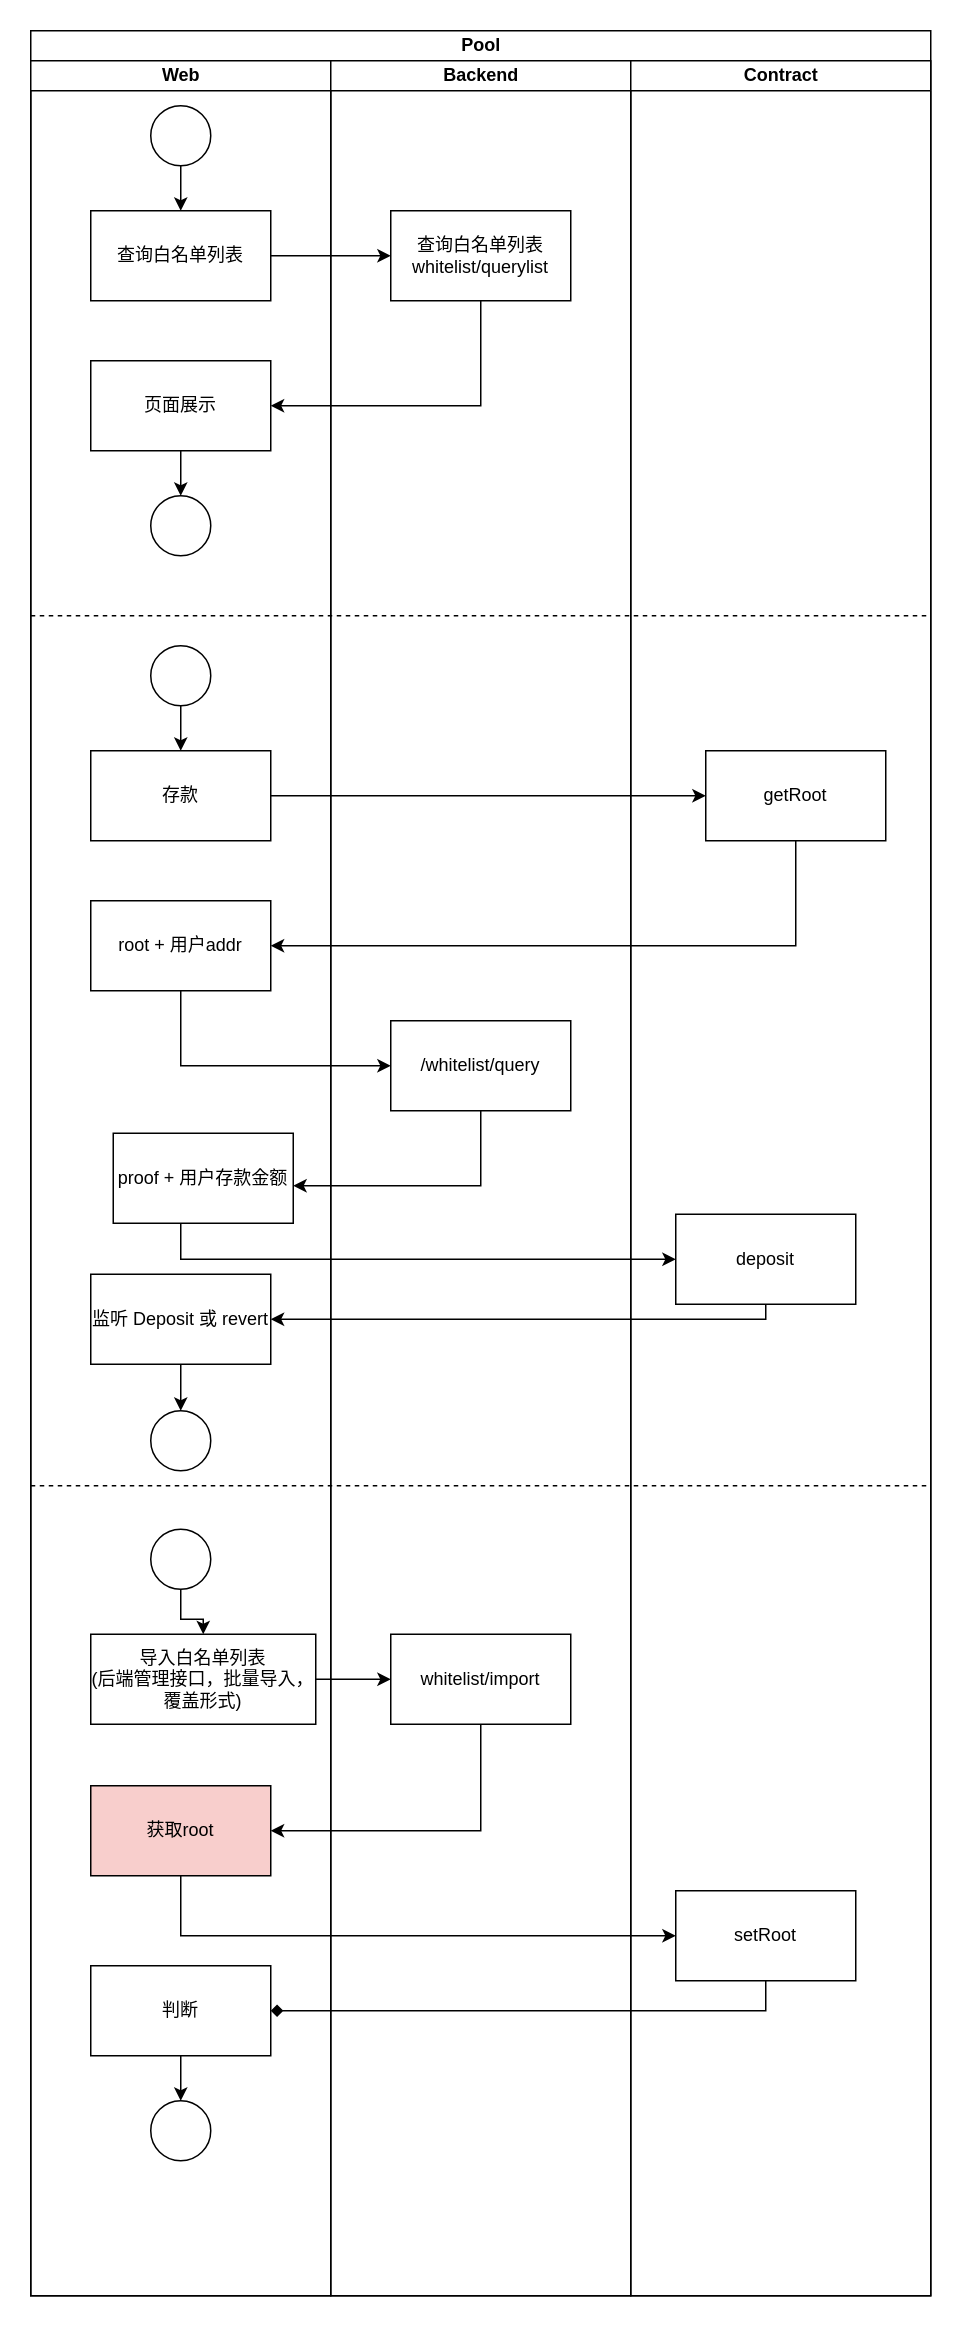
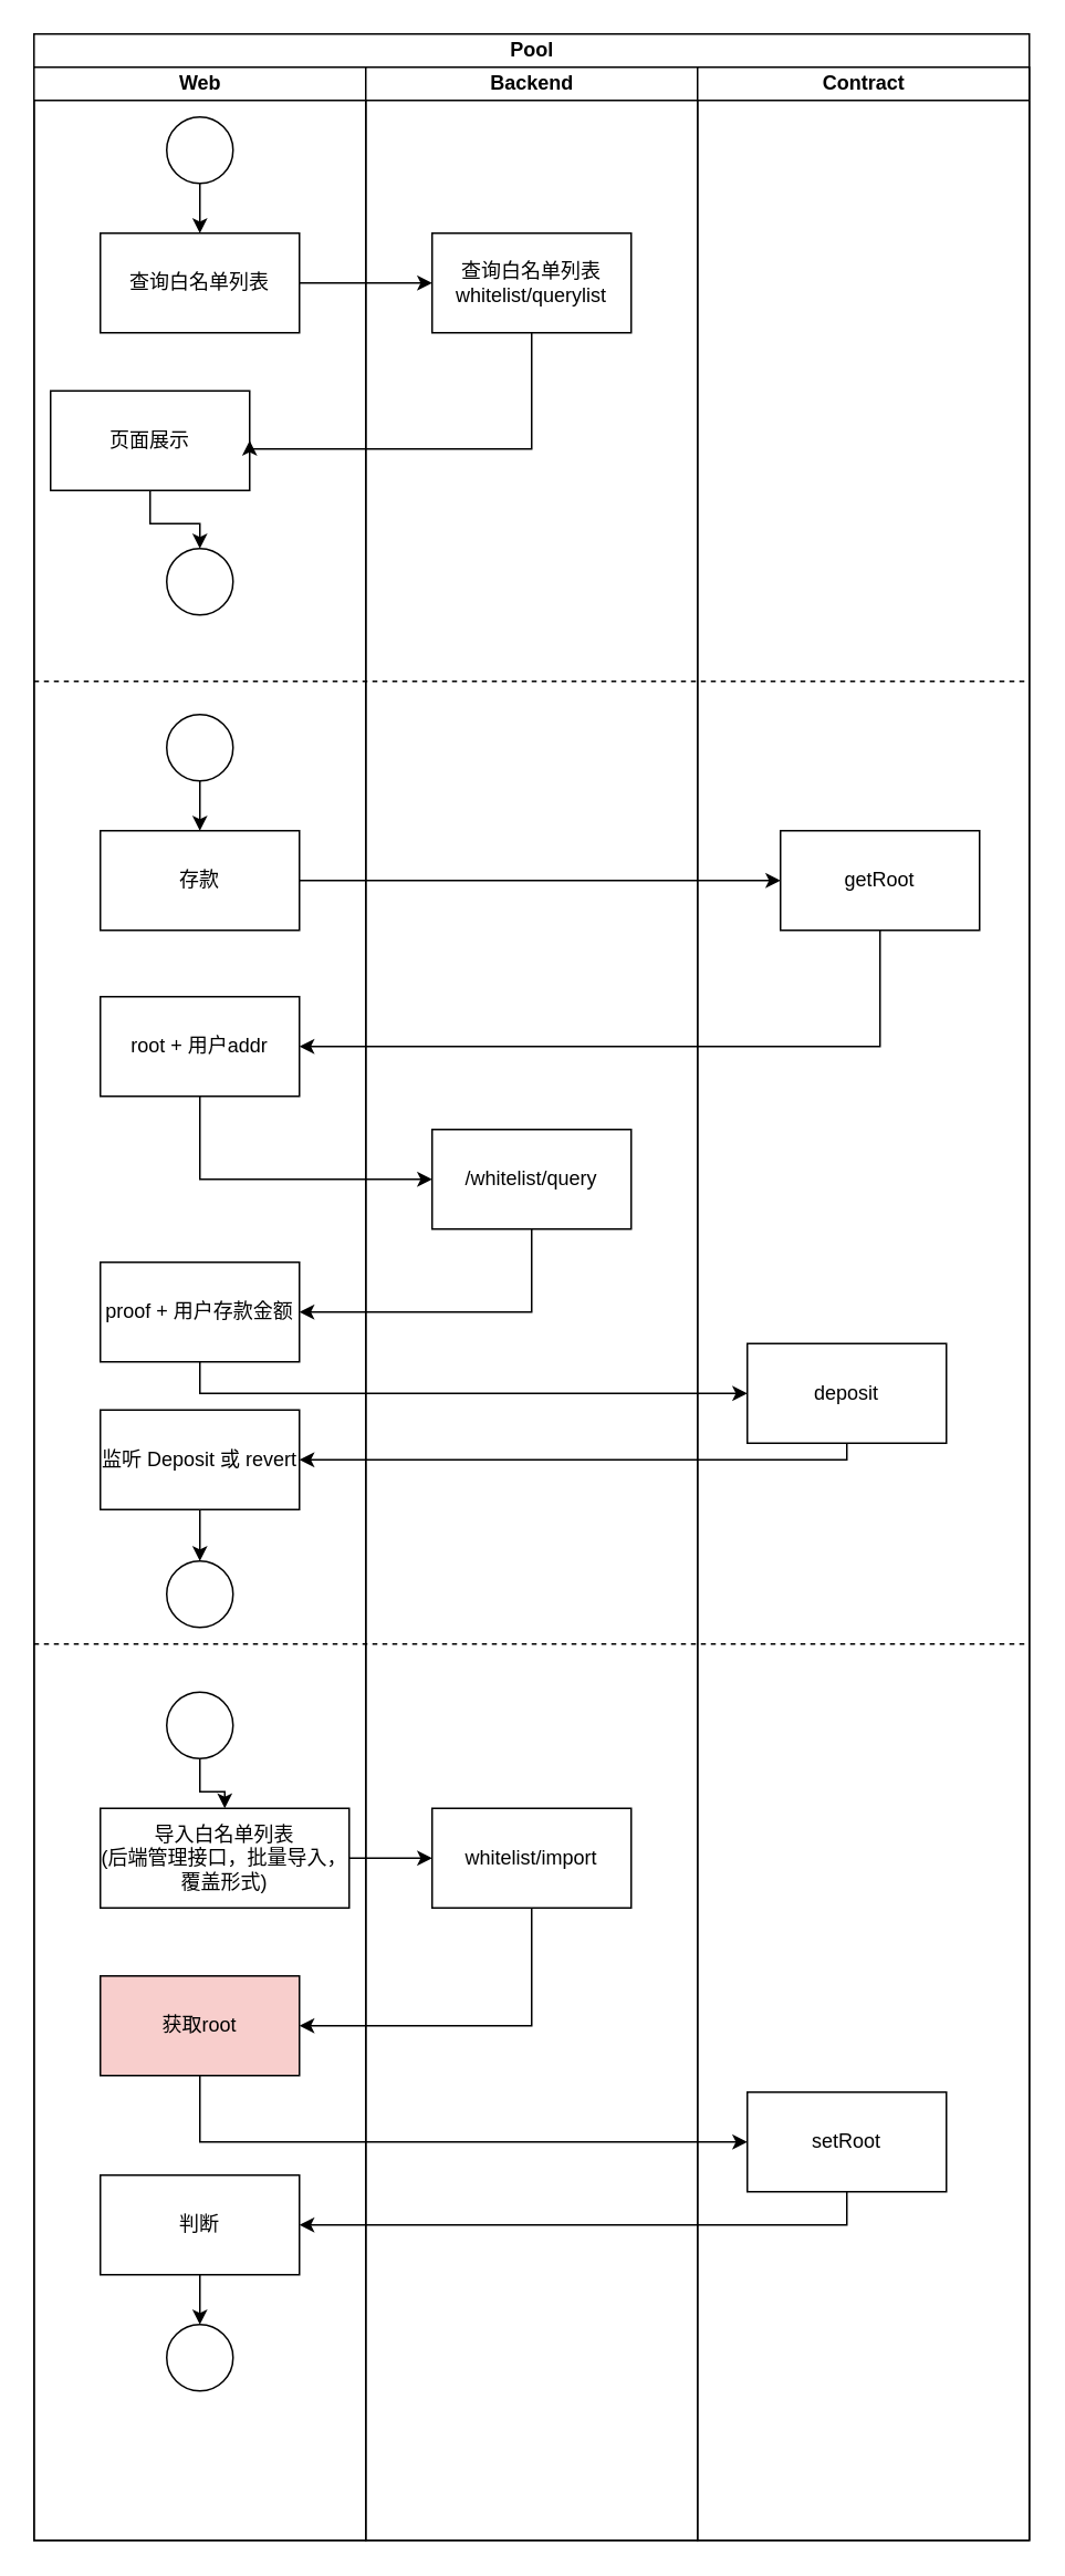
  <mxCell id="0" />
  <mxCell id="1" parent="0" />
  <mxCell id="2" value="Pool" style="swimlane;childLayout=stackLayout;resizeParent=1;resizeParentMax=0;startSize=20;html=1;" vertex="1" parent="1"><mxGeometry x="20" y="20" width="600" height="1510" as="geometry" /></mxCell>
  <mxCell id="3" value="Web" style="swimlane;startSize=20;html=1;" vertex="1" parent="2"><mxGeometry y="20" width="200" height="1490" as="geometry" /></mxCell>
  <mxCell id="4" value="" style="edgeStyle=orthogonalEdgeStyle;rounded=0;orthogonalLoop=1;jettySize=auto;html=1;" edge="1" parent="3" source="5" target="6"><mxGeometry relative="1" as="geometry" /></mxCell>
  <mxCell id="5" value="" style="ellipse;whiteSpace=wrap;html=1;" vertex="1" parent="3"><mxGeometry x="80.0" y="30" width="40" height="40" as="geometry" /></mxCell>
  <mxCell id="6" value="查询白名单列表" style="whiteSpace=wrap;html=1;" vertex="1" parent="3"><mxGeometry x="40.0" y="100" width="120" height="60" as="geometry" /></mxCell>
  <mxCell id="7" value="" style="edgeStyle=orthogonalEdgeStyle;rounded=0;orthogonalLoop=1;jettySize=auto;html=1;" edge="1" parent="3" source="8" target="9"><mxGeometry relative="1" as="geometry" /></mxCell>
- <mxCell id="8" value="页面展示" style="whiteSpace=wrap;html=1;" vertex="1" parent="3"><mxGeometry x="40.0" y="200" width="120" height="60" as="geometry" /></mxCell>
+ <mxCell id="8" value="页面展示" style="whiteSpace=wrap;html=1;" vertex="1" parent="3"><mxGeometry x="10" y="195" width="120" height="60" as="geometry" /></mxCell>
  <mxCell id="9" value="" style="ellipse;whiteSpace=wrap;html=1;" vertex="1" parent="3"><mxGeometry x="80.0" y="290" width="40" height="40" as="geometry" /></mxCell>
  <mxCell id="10" value="" style="ellipse;whiteSpace=wrap;html=1;" vertex="1" parent="3"><mxGeometry x="80.0" y="390" width="40" height="40" as="geometry" /></mxCell>
  <mxCell id="11" value="存款" style="whiteSpace=wrap;html=1;" vertex="1" parent="3"><mxGeometry x="40.0" y="460" width="120" height="60" as="geometry" /></mxCell>
  <mxCell id="12" value="" style="edgeStyle=orthogonalEdgeStyle;rounded=0;orthogonalLoop=1;jettySize=auto;html=1;" edge="1" parent="3" source="10" target="11"><mxGeometry relative="1" as="geometry" /></mxCell>
  <mxCell id="13" value="root + 用户addr" style="whiteSpace=wrap;html=1;" vertex="1" parent="3"><mxGeometry x="40.0" y="560" width="120" height="60" as="geometry" /></mxCell>
- <mxCell id="14" value="proof + 用户存款金额" style="whiteSpace=wrap;html=1;" vertex="1" parent="3"><mxGeometry x="55" y="715" width="120" height="60" as="geometry" /></mxCell>
+ <mxCell id="14" value="proof + 用户存款金额" style="whiteSpace=wrap;html=1;" vertex="1" parent="3"><mxGeometry x="40" y="720" width="120" height="60" as="geometry" /></mxCell>
  <mxCell id="15" value="" style="edgeStyle=orthogonalEdgeStyle;rounded=0;orthogonalLoop=1;jettySize=auto;html=1;" edge="1" parent="3" source="16" target="17"><mxGeometry relative="1" as="geometry" /></mxCell>
  <mxCell id="16" value="监听&amp;nbsp;Deposit 或 revert" style="whiteSpace=wrap;html=1;" vertex="1" parent="3"><mxGeometry x="40" y="809" width="120" height="60" as="geometry" /></mxCell>
  <mxCell id="17" value="" style="ellipse;whiteSpace=wrap;html=1;" vertex="1" parent="3"><mxGeometry x="80.0" y="900" width="40" height="40" as="geometry" /></mxCell>
  <mxCell id="18" value="" style="endArrow=none;dashed=1;html=1;rounded=0;" edge="1" parent="3"><mxGeometry width="50" height="50" relative="1" as="geometry"><mxPoint y="950" as="sourcePoint" /><mxPoint x="600" y="950" as="targetPoint" /></mxGeometry></mxCell>
  <mxCell id="19" value="" style="ellipse;whiteSpace=wrap;html=1;" vertex="1" parent="3"><mxGeometry x="80.0" y="979" width="40" height="40" as="geometry" /></mxCell>
  <mxCell id="20" value="导入白名单列表&lt;br&gt;(后端管理接口，批量导入，覆盖形式)" style="whiteSpace=wrap;html=1;" vertex="1" parent="3"><mxGeometry x="40.0" y="1049" width="150" height="60" as="geometry" /></mxCell>
  <mxCell id="21" value="" style="edgeStyle=orthogonalEdgeStyle;rounded=0;orthogonalLoop=1;jettySize=auto;html=1;" edge="1" parent="3" source="19" target="20"><mxGeometry relative="1" as="geometry" /></mxCell>
  <mxCell id="22" value="获取root" style="whiteSpace=wrap;html=1;fillColor=#f8cecc;" vertex="1" parent="3"><mxGeometry x="40" y="1150" width="120" height="60" as="geometry" /></mxCell>
  <mxCell id="23" value="" style="edgeStyle=orthogonalEdgeStyle;rounded=0;orthogonalLoop=1;jettySize=auto;html=1;" edge="1" parent="3" source="24" target="25"><mxGeometry relative="1" as="geometry" /></mxCell>
  <mxCell id="24" value="判断" style="whiteSpace=wrap;html=1;" vertex="1" parent="3"><mxGeometry x="40" y="1270" width="120" height="60" as="geometry" /></mxCell>
  <mxCell id="25" value="" style="ellipse;whiteSpace=wrap;html=1;" vertex="1" parent="3"><mxGeometry x="80.0" y="1360" width="40" height="40" as="geometry" /></mxCell>
  <mxCell id="26" value="Backend" style="swimlane;startSize=20;html=1;" vertex="1" parent="2"><mxGeometry x="200" y="20" width="200" height="1490" as="geometry" /></mxCell>
  <mxCell id="27" value="查询白名单列表&lt;br&gt;whitelist/querylist" style="whiteSpace=wrap;html=1;" vertex="1" parent="26"><mxGeometry x="40" y="100" width="120" height="60" as="geometry" /></mxCell>
  <mxCell id="28" value="/whitelist/query" style="whiteSpace=wrap;html=1;" vertex="1" parent="26"><mxGeometry x="40.0" y="640" width="120" height="60" as="geometry" /></mxCell>
  <mxCell id="29" value="whitelist/import" style="whiteSpace=wrap;html=1;" vertex="1" parent="26"><mxGeometry x="40" y="1049" width="120" height="60" as="geometry" /></mxCell>
  <mxCell id="30" value="Contract" style="swimlane;startSize=20;html=1;" vertex="1" parent="2"><mxGeometry x="400" y="20" width="200" height="1490" as="geometry" /></mxCell>
  <mxCell id="31" value="getRoot" style="whiteSpace=wrap;html=1;" vertex="1" parent="30"><mxGeometry x="50" y="460" width="120" height="60" as="geometry" /></mxCell>
  <mxCell id="32" value="deposit" style="whiteSpace=wrap;html=1;" vertex="1" parent="30"><mxGeometry x="30" y="769" width="120" height="60" as="geometry" /></mxCell>
  <mxCell id="33" value="setRoot" style="whiteSpace=wrap;html=1;" vertex="1" parent="30"><mxGeometry x="30" y="1220" width="120" height="60" as="geometry" /></mxCell>
  <mxCell id="34" style="edgeStyle=orthogonalEdgeStyle;rounded=0;orthogonalLoop=1;jettySize=auto;html=1;" edge="1" parent="2" source="6" target="27"><mxGeometry relative="1" as="geometry" /></mxCell>
  <mxCell id="35" style="edgeStyle=orthogonalEdgeStyle;rounded=0;orthogonalLoop=1;jettySize=auto;html=1;entryX=1;entryY=0.5;entryDx=0;entryDy=0;" edge="1" parent="2" source="27" target="8"><mxGeometry relative="1" as="geometry"><Array as="points"><mxPoint x="300" y="250" /></Array></mxGeometry></mxCell>
  <mxCell id="36" style="edgeStyle=orthogonalEdgeStyle;rounded=0;orthogonalLoop=1;jettySize=auto;html=1;" edge="1" parent="2" source="11" target="31"><mxGeometry relative="1" as="geometry" /></mxCell>
  <mxCell id="37" style="edgeStyle=orthogonalEdgeStyle;rounded=0;orthogonalLoop=1;jettySize=auto;html=1;entryX=1;entryY=0.5;entryDx=0;entryDy=0;" edge="1" parent="2" source="31" target="13"><mxGeometry relative="1" as="geometry"><Array as="points"><mxPoint x="510" y="610" /></Array></mxGeometry></mxCell>
  <mxCell id="38" style="edgeStyle=orthogonalEdgeStyle;rounded=0;orthogonalLoop=1;jettySize=auto;html=1;entryX=0;entryY=0.5;entryDx=0;entryDy=0;" edge="1" parent="2" source="13" target="28"><mxGeometry relative="1" as="geometry"><Array as="points"><mxPoint x="100" y="690" /></Array></mxGeometry></mxCell>
  <mxCell id="39" style="edgeStyle=orthogonalEdgeStyle;rounded=0;orthogonalLoop=1;jettySize=auto;html=1;" edge="1" parent="2" source="28" target="14"><mxGeometry relative="1" as="geometry"><Array as="points"><mxPoint x="300" y="770" /></Array></mxGeometry></mxCell>
  <mxCell id="40" style="edgeStyle=orthogonalEdgeStyle;rounded=0;orthogonalLoop=1;jettySize=auto;html=1;" edge="1" parent="2" source="14" target="32"><mxGeometry relative="1" as="geometry"><Array as="points"><mxPoint x="100" y="819" /></Array></mxGeometry></mxCell>
  <mxCell id="41" style="edgeStyle=orthogonalEdgeStyle;rounded=0;orthogonalLoop=1;jettySize=auto;html=1;" edge="1" parent="2" source="32" target="16"><mxGeometry relative="1" as="geometry"><Array as="points"><mxPoint x="490" y="859" /></Array></mxGeometry></mxCell>
  <mxCell id="42" style="edgeStyle=orthogonalEdgeStyle;rounded=0;orthogonalLoop=1;jettySize=auto;html=1;" edge="1" parent="2" source="20" target="29"><mxGeometry relative="1" as="geometry" /></mxCell>
  <mxCell id="43" style="edgeStyle=orthogonalEdgeStyle;rounded=0;orthogonalLoop=1;jettySize=auto;html=1;" edge="1" parent="2" source="29" target="22"><mxGeometry relative="1" as="geometry"><Array as="points"><mxPoint x="300" y="1200" /></Array></mxGeometry></mxCell>
  <mxCell id="44" style="edgeStyle=orthogonalEdgeStyle;rounded=0;orthogonalLoop=1;jettySize=auto;html=1;" edge="1" parent="2" source="22" target="33"><mxGeometry relative="1" as="geometry"><Array as="points"><mxPoint x="100" y="1270" /></Array></mxGeometry></mxCell>
- <mxCell id="45" style="edgeStyle=orthogonalEdgeStyle;rounded=0;orthogonalLoop=1;jettySize=auto;html=1;endArrow=diamond;" edge="1" parent="2" source="33" target="24"><mxGeometry relative="1" as="geometry"><Array as="points"><mxPoint x="490" y="1320" /></Array></mxGeometry></mxCell>
+ <mxCell id="45" style="edgeStyle=orthogonalEdgeStyle;rounded=0;orthogonalLoop=1;jettySize=auto;html=1;" edge="1" parent="2" source="33" target="24"><mxGeometry relative="1" as="geometry"><Array as="points"><mxPoint x="490" y="1320" /></Array></mxGeometry></mxCell>
  <mxCell id="46" value="" style="endArrow=none;dashed=1;html=1;rounded=0;" edge="1" parent="1"><mxGeometry width="50" height="50" relative="1" as="geometry"><mxPoint x="20" y="410" as="sourcePoint" /><mxPoint x="620" y="410" as="targetPoint" /></mxGeometry></mxCell>
